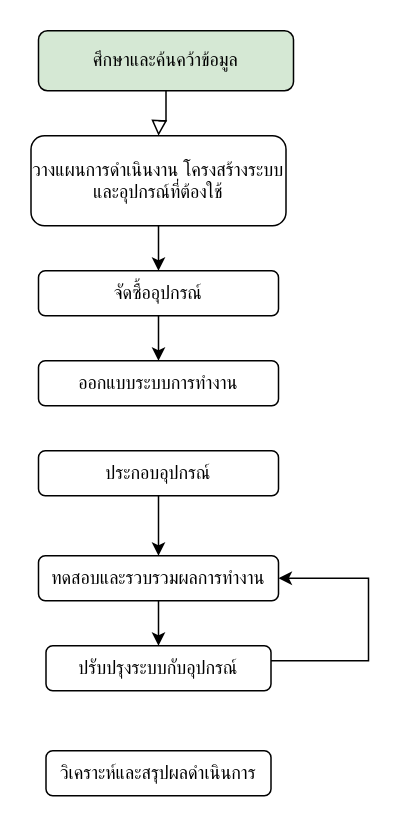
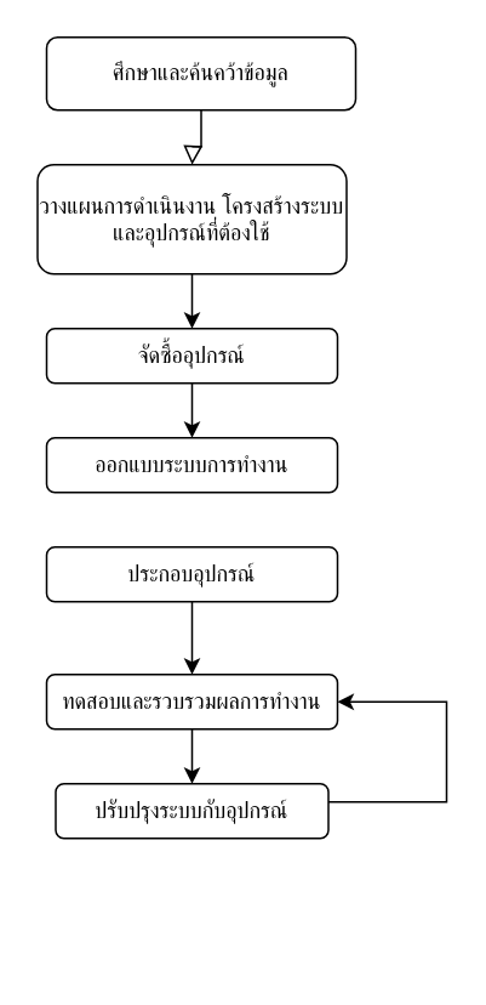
  <mxCell id="0" />
  <mxCell id="1" parent="0" />
  <mxCell id="2" value="" style="rounded=0;html=1;jettySize=auto;orthogonalLoop=1;fontSize=11;endArrow=block;endFill=0;endSize=8;strokeWidth=1;shadow=0;labelBackgroundColor=none;edgeStyle=orthogonalEdgeStyle;" parent="1" source="3" edge="1"><mxGeometry relative="1" as="geometry"><mxPoint x="105" y="90" as="targetPoint" /></mxGeometry></mxCell>
- <mxCell id="3" value="ศึกษาและค้นคว้าข้อมูล" style="rounded=1;whiteSpace=wrap;html=1;fontSize=12;glass=0;strokeWidth=1;shadow=0;fillColor=#d5e8d4;" parent="1" vertex="1"><mxGeometry x="25" y="20" width="170" height="40" as="geometry" /></mxCell>
+ <mxCell id="3" value="ศึกษาและค้นคว้าข้อมูล" style="rounded=1;whiteSpace=wrap;html=1;fontSize=12;glass=0;strokeWidth=1;shadow=0;" parent="1" vertex="1"><mxGeometry x="25" y="20" width="170" height="40" as="geometry" /></mxCell>
  <mxCell id="4" style="edgeStyle=orthogonalEdgeStyle;rounded=0;orthogonalLoop=1;jettySize=auto;html=1;entryX=0.5;entryY=0;entryDx=0;entryDy=0;" edge="1" parent="1" source="5" target="7"><mxGeometry relative="1" as="geometry" /></mxCell>
  <mxCell id="5" value="วางแผนการดำเนินงาน โครงสร้างระบบและอุปกรณ์ที่ต้องใช้" style="rounded=1;whiteSpace=wrap;html=1;" vertex="1" parent="1"><mxGeometry x="20" y="90" width="170" height="60" as="geometry" /></mxCell>
  <mxCell id="6" style="edgeStyle=orthogonalEdgeStyle;rounded=0;orthogonalLoop=1;jettySize=auto;html=1;entryX=0.5;entryY=0;entryDx=0;entryDy=0;" edge="1" parent="1" source="7" target="8"><mxGeometry relative="1" as="geometry" /></mxCell>
  <mxCell id="7" value="จัดซื้ออุปกรณ์" style="rounded=1;whiteSpace=wrap;html=1;" vertex="1" parent="1"><mxGeometry x="25" y="180" width="160" height="30" as="geometry" /></mxCell>
  <mxCell id="8" value="ออกแบบระบบการทำงาน" style="rounded=1;whiteSpace=wrap;html=1;" vertex="1" parent="1"><mxGeometry x="25" y="240" width="160" height="30" as="geometry" /></mxCell>
  <mxCell id="9" style="edgeStyle=orthogonalEdgeStyle;rounded=0;orthogonalLoop=1;jettySize=auto;html=1;entryX=0.5;entryY=0;entryDx=0;entryDy=0;" edge="1" parent="1" source="10" target="12"><mxGeometry relative="1" as="geometry" /></mxCell>
  <mxCell id="10" value="ประกอบอุปกรณ์" style="rounded=1;whiteSpace=wrap;html=1;" vertex="1" parent="1"><mxGeometry x="25" y="300" width="160" height="30" as="geometry" /></mxCell>
  <mxCell id="11" style="edgeStyle=orthogonalEdgeStyle;rounded=0;orthogonalLoop=1;jettySize=auto;html=1;entryX=0.5;entryY=0;entryDx=0;entryDy=0;" edge="1" parent="1" source="12" target="14"><mxGeometry relative="1" as="geometry" /></mxCell>
  <mxCell id="12" value="ทดสอบและรวบรวมผลการทำงาน" style="rounded=1;whiteSpace=wrap;html=1;" vertex="1" parent="1"><mxGeometry x="25" y="370" width="160" height="30" as="geometry" /></mxCell>
  <mxCell id="13" style="edgeStyle=orthogonalEdgeStyle;rounded=0;orthogonalLoop=1;jettySize=auto;html=1;entryX=1;entryY=0.5;entryDx=0;entryDy=0;" edge="1" parent="1" source="14" target="12"><mxGeometry relative="1" as="geometry"><Array as="points"><mxPoint x="245" y="440" /><mxPoint x="245" y="385" /></Array></mxGeometry></mxCell>
  <mxCell id="14" value="ปรับปรุงระบบกับอุปกรณ์" style="rounded=1;whiteSpace=wrap;html=1;" vertex="1" parent="1"><mxGeometry x="30" y="430" width="150" height="30" as="geometry" /></mxCell>
- <mxCell id="15" value="วิเคราะห์และสรุปผลดำเนินการ" style="rounded=1;whiteSpace=wrap;html=1;" vertex="1" parent="1"><mxGeometry x="30" y="500" width="150" height="30" as="geometry" /></mxCell>
